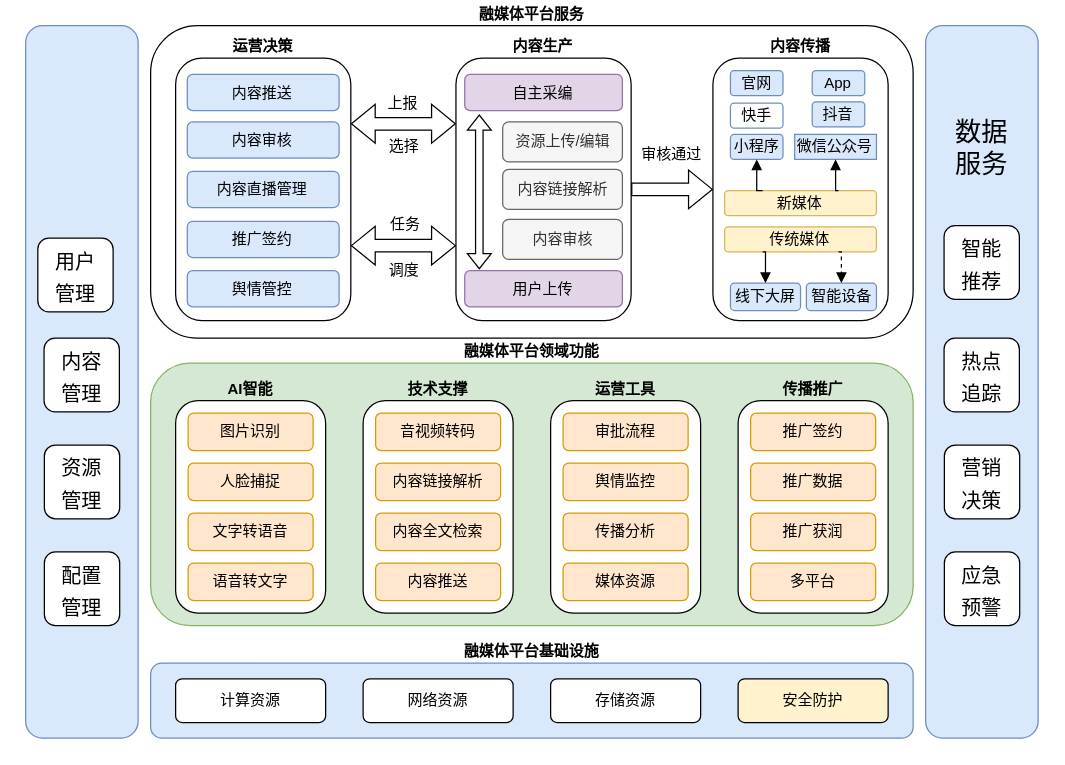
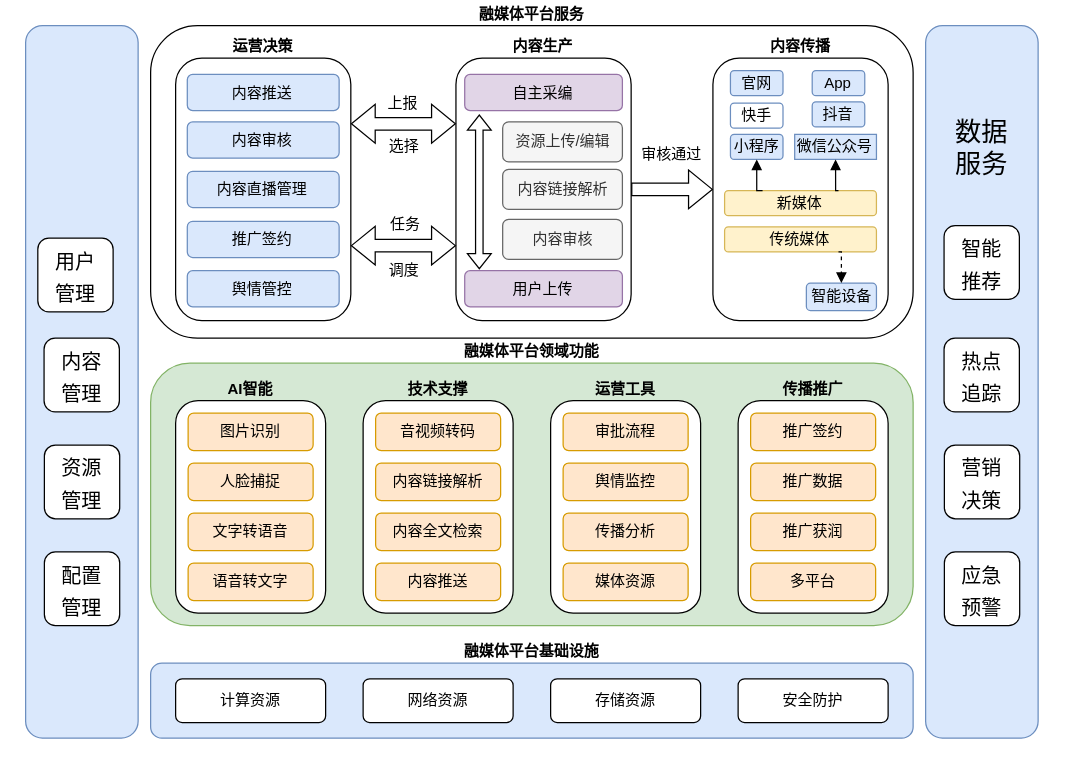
  <mxCell id="0" />
  <mxCell id="1" parent="0" />
  <mxCell id="2" value="融媒体平台基础设施" style="rounded=1;whiteSpace=wrap;html=1;labelPosition=center;verticalLabelPosition=top;align=center;verticalAlign=bottom;fontStyle=1;fillColor=#dae8fc;strokeColor=#6c8ebf;" parent="1" vertex="1"><mxGeometry x="120" y="530" width="610" height="60" as="geometry" /></mxCell>
  <mxCell id="3" value="计算资源" style="rounded=1;whiteSpace=wrap;html=1;" parent="1" vertex="1"><mxGeometry x="140" y="542.5" width="120" height="35" as="geometry" /></mxCell>
  <mxCell id="4" value="网络资源" style="rounded=1;whiteSpace=wrap;html=1;" parent="1" vertex="1"><mxGeometry x="290" y="542.5" width="120" height="35" as="geometry" /></mxCell>
  <mxCell id="5" value="存储资源" style="rounded=1;whiteSpace=wrap;html=1;" parent="1" vertex="1"><mxGeometry x="440" y="542.5" width="120" height="35" as="geometry" /></mxCell>
- <mxCell id="6" value="安全防护" style="rounded=1;whiteSpace=wrap;html=1;fillColor=#fff2cc;" parent="1" vertex="1"><mxGeometry x="590" y="542.5" width="120" height="35" as="geometry" /></mxCell>
+ <mxCell id="6" value="安全防护" style="rounded=1;whiteSpace=wrap;html=1;" parent="1" vertex="1"><mxGeometry x="590" y="542.5" width="120" height="35" as="geometry" /></mxCell>
  <mxCell id="7" value="融媒体平台领域功能" style="rounded=1;whiteSpace=wrap;html=1;labelPosition=center;verticalLabelPosition=top;align=center;verticalAlign=bottom;fontStyle=1;fillColor=#d5e8d4;strokeColor=#82b366;" parent="1" vertex="1"><mxGeometry x="120" y="290" width="610" height="210" as="geometry" /></mxCell>
  <mxCell id="8" value="" style="group;" parent="1" vertex="1" connectable="0"><mxGeometry x="140" y="320" width="120" height="170" as="geometry" /></mxCell>
  <mxCell id="9" value="AI智能" style="rounded=1;whiteSpace=wrap;html=1;labelPosition=center;verticalLabelPosition=top;align=center;verticalAlign=bottom;fontStyle=1" parent="8" vertex="1"><mxGeometry width="120" height="170" as="geometry" /></mxCell>
  <mxCell id="10" value="图片识别" style="rounded=1;whiteSpace=wrap;html=1;fillColor=#ffe6cc;strokeColor=#d79b00;" parent="8" vertex="1"><mxGeometry x="10" y="10" width="100" height="30" as="geometry" /></mxCell>
  <mxCell id="11" value="人脸捕捉" style="rounded=1;whiteSpace=wrap;html=1;fillColor=#ffe6cc;strokeColor=#d79b00;" parent="8" vertex="1"><mxGeometry x="10" y="50" width="100" height="30" as="geometry" /></mxCell>
  <mxCell id="12" value="文字转语音" style="rounded=1;whiteSpace=wrap;html=1;fillColor=#ffe6cc;strokeColor=#d79b00;" parent="8" vertex="1"><mxGeometry x="10" y="90" width="100" height="30" as="geometry" /></mxCell>
  <mxCell id="13" value="语音转文字" style="rounded=1;whiteSpace=wrap;html=1;fillColor=#ffe6cc;strokeColor=#d79b00;" parent="8" vertex="1"><mxGeometry x="10" y="130" width="100" height="30" as="geometry" /></mxCell>
  <mxCell id="14" style="edgeStyle=orthogonalEdgeStyle;rounded=0;orthogonalLoop=1;jettySize=auto;html=1;exitX=0.5;exitY=1;exitDx=0;exitDy=0;" parent="1" source="7" target="7" edge="1"><mxGeometry relative="1" as="geometry" /></mxCell>
  <mxCell id="15" value="技术支撑" style="rounded=1;whiteSpace=wrap;html=1;labelPosition=center;verticalLabelPosition=top;align=center;verticalAlign=bottom;fontStyle=1" parent="1" vertex="1"><mxGeometry x="290" y="320" width="120" height="170" as="geometry" /></mxCell>
  <mxCell id="16" value="音视频转码" style="rounded=1;whiteSpace=wrap;html=1;fillColor=#ffe6cc;strokeColor=#d79b00;" parent="1" vertex="1"><mxGeometry x="300" y="330" width="100" height="30" as="geometry" /></mxCell>
  <mxCell id="17" value="内容链接解析" style="rounded=1;whiteSpace=wrap;html=1;fillColor=#ffe6cc;strokeColor=#d79b00;" parent="1" vertex="1"><mxGeometry x="300" y="370" width="100" height="30" as="geometry" /></mxCell>
  <mxCell id="18" value="内容全文检索" style="rounded=1;whiteSpace=wrap;html=1;fillColor=#ffe6cc;strokeColor=#d79b00;" parent="1" vertex="1"><mxGeometry x="300" y="410" width="100" height="30" as="geometry" /></mxCell>
  <mxCell id="19" value="内容推送" style="rounded=1;whiteSpace=wrap;html=1;fillColor=#ffe6cc;strokeColor=#d79b00;" parent="1" vertex="1"><mxGeometry x="300" y="450" width="100" height="30" as="geometry" /></mxCell>
  <mxCell id="20" value="" style="group;" parent="1" vertex="1" connectable="0"><mxGeometry x="440" y="320" width="120" height="170" as="geometry" /></mxCell>
  <mxCell id="21" value="运营工具" style="rounded=1;whiteSpace=wrap;html=1;labelPosition=center;verticalLabelPosition=top;align=center;verticalAlign=bottom;fontStyle=1" parent="20" vertex="1"><mxGeometry width="120" height="170" as="geometry" /></mxCell>
  <mxCell id="22" value="审批流程" style="rounded=1;whiteSpace=wrap;html=1;fillColor=#ffe6cc;strokeColor=#d79b00;" parent="20" vertex="1"><mxGeometry x="10" y="10" width="100" height="30" as="geometry" /></mxCell>
  <mxCell id="23" value="舆情监控" style="rounded=1;whiteSpace=wrap;html=1;fillColor=#ffe6cc;strokeColor=#d79b00;" parent="20" vertex="1"><mxGeometry x="10" y="50" width="100" height="30" as="geometry" /></mxCell>
  <mxCell id="24" value="传播分析" style="rounded=1;whiteSpace=wrap;html=1;fillColor=#ffe6cc;strokeColor=#d79b00;" parent="20" vertex="1"><mxGeometry x="10" y="90" width="100" height="30" as="geometry" /></mxCell>
  <mxCell id="25" value="媒体资源" style="rounded=1;whiteSpace=wrap;html=1;fillColor=#ffe6cc;strokeColor=#d79b00;" parent="20" vertex="1"><mxGeometry x="10" y="130" width="100" height="30" as="geometry" /></mxCell>
  <mxCell id="26" value="" style="group;" parent="1" vertex="1" connectable="0"><mxGeometry x="590" y="320" width="120" height="170" as="geometry" /></mxCell>
  <mxCell id="27" value="传播推广" style="rounded=1;whiteSpace=wrap;html=1;labelPosition=center;verticalLabelPosition=top;align=center;verticalAlign=bottom;fontStyle=1" parent="26" vertex="1"><mxGeometry width="120" height="170" as="geometry" /></mxCell>
  <mxCell id="28" value="推广签约" style="rounded=1;whiteSpace=wrap;html=1;fillColor=#ffe6cc;strokeColor=#d79b00;" parent="26" vertex="1"><mxGeometry x="10" y="10" width="100" height="30" as="geometry" /></mxCell>
  <mxCell id="29" value="推广数据" style="rounded=1;whiteSpace=wrap;html=1;fillColor=#ffe6cc;strokeColor=#d79b00;" parent="26" vertex="1"><mxGeometry x="10" y="50" width="100" height="30" as="geometry" /></mxCell>
  <mxCell id="30" value="推广获润" style="rounded=1;whiteSpace=wrap;html=1;fillColor=#ffe6cc;strokeColor=#d79b00;" parent="26" vertex="1"><mxGeometry x="10" y="90" width="100" height="30" as="geometry" /></mxCell>
  <mxCell id="31" value="多平台" style="rounded=1;whiteSpace=wrap;html=1;fillColor=#ffe6cc;strokeColor=#d79b00;" parent="26" vertex="1"><mxGeometry x="10" y="130" width="100" height="30" as="geometry" /></mxCell>
  <mxCell id="32" value="融媒体平台服务" style="rounded=1;whiteSpace=wrap;html=1;fontStyle=1;labelPosition=center;verticalLabelPosition=top;align=center;verticalAlign=bottom;" parent="1" vertex="1"><mxGeometry x="120" y="20" width="610" height="250" as="geometry" /></mxCell>
  <mxCell id="33" value="" style="group" parent="1" vertex="1" connectable="0"><mxGeometry x="140" y="46" width="570" height="210" as="geometry" /></mxCell>
  <mxCell id="34" value="运营决策" style="rounded=1;whiteSpace=wrap;html=1;labelPosition=center;verticalLabelPosition=top;align=center;verticalAlign=bottom;fontStyle=1" parent="33" vertex="1"><mxGeometry width="140.164" height="210" as="geometry" /></mxCell>
  <mxCell id="35" value="内容生产" style="rounded=1;whiteSpace=wrap;html=1;labelPosition=center;verticalLabelPosition=top;align=center;verticalAlign=bottom;fontStyle=1" parent="33" vertex="1"><mxGeometry x="224.262" width="140.164" height="210" as="geometry" /></mxCell>
  <mxCell id="36" style="edgeStyle=orthogonalEdgeStyle;rounded=0;orthogonalLoop=1;jettySize=auto;html=1;exitX=1;exitY=0.25;exitDx=0;exitDy=0;entryX=0;entryY=0.25;entryDx=0;entryDy=0;shape=flexArrow;endArrow=block;startArrow=block;" parent="33" source="34" target="35" edge="1"><mxGeometry relative="1" as="geometry" /></mxCell>
  <mxCell id="37" value="内容传播" style="rounded=1;whiteSpace=wrap;html=1;labelPosition=center;verticalLabelPosition=top;align=center;verticalAlign=bottom;fontStyle=1" parent="33" vertex="1"><mxGeometry x="429.836" width="140.164" height="210" as="geometry" /></mxCell>
  <mxCell id="38" style="edgeStyle=orthogonalEdgeStyle;shape=flexArrow;rounded=0;orthogonalLoop=1;jettySize=auto;html=1;exitX=1;exitY=0.5;exitDx=0;exitDy=0;entryX=0;entryY=0.5;entryDx=0;entryDy=0;startArrow=none;endArrow=block;startFill=0;" parent="33" source="35" target="37" edge="1"><mxGeometry relative="1" as="geometry" /></mxCell>
  <mxCell id="39" value="上报" style="text;html=1;strokeColor=none;fillColor=none;align=center;verticalAlign=middle;whiteSpace=wrap;rounded=0;" parent="33" vertex="1"><mxGeometry x="154.18" y="21" width="56.066" height="30" as="geometry" /></mxCell>
  <mxCell id="40" value="选择" style="text;html=1;strokeColor=none;fillColor=none;align=center;verticalAlign=middle;whiteSpace=wrap;rounded=0;" parent="33" vertex="1"><mxGeometry x="155.115" y="56" width="56.066" height="30" as="geometry" /></mxCell>
  <mxCell id="41" style="edgeStyle=orthogonalEdgeStyle;rounded=0;orthogonalLoop=1;jettySize=auto;html=1;exitX=1;exitY=0.25;exitDx=0;exitDy=0;entryX=0;entryY=0.25;entryDx=0;entryDy=0;shape=flexArrow;endArrow=block;startArrow=block;" parent="33" edge="1"><mxGeometry relative="1" as="geometry"><mxPoint x="140.164" y="150" as="sourcePoint" /><mxPoint x="224.262" y="150" as="targetPoint" /></mxGeometry></mxCell>
  <mxCell id="42" value="任务" style="text;html=1;strokeColor=none;fillColor=none;align=center;verticalAlign=middle;whiteSpace=wrap;rounded=0;" parent="33" vertex="1"><mxGeometry x="156.049" y="118" width="56.066" height="30" as="geometry" /></mxCell>
  <mxCell id="43" value="调度" style="text;html=1;strokeColor=none;fillColor=none;align=center;verticalAlign=middle;whiteSpace=wrap;rounded=0;" parent="33" vertex="1"><mxGeometry x="155.115" y="155" width="56.066" height="30" as="geometry" /></mxCell>
  <mxCell id="44" value="审核通过" style="text;html=1;strokeColor=none;fillColor=none;align=center;verticalAlign=middle;whiteSpace=wrap;rounded=0;" parent="33" vertex="1"><mxGeometry x="369.098" y="62" width="56.066" height="30" as="geometry" /></mxCell>
  <mxCell id="45" value="新媒体" style="rounded=1;whiteSpace=wrap;html=1;fillColor=#fff2cc;strokeColor=#d6b656;" parent="33" vertex="1"><mxGeometry x="439.18" y="106" width="121.475" height="20" as="geometry" /></mxCell>
  <mxCell id="46" value="传统媒体" style="rounded=1;whiteSpace=wrap;html=1;fillColor=#fff2cc;strokeColor=#d6b656;" parent="33" vertex="1"><mxGeometry x="439.18" y="135" width="121.475" height="20" as="geometry" /></mxCell>
  <mxCell id="47" value="官网" style="rounded=1;whiteSpace=wrap;html=1;fillColor=#dae8fc;strokeColor=#6c8ebf;" parent="33" vertex="1"><mxGeometry x="443.852" y="10" width="42.049" height="20" as="geometry" /></mxCell>
  <mxCell id="48" value="微信公众号" style="rounded=1;whiteSpace=wrap;html=1;fillColor=#dae8fc;strokeColor=#6c8ebf;arcSize=0;" parent="33" vertex="1"><mxGeometry x="495.246" y="61" width="65.41" height="20" as="geometry" /></mxCell>
  <mxCell id="49" style="edgeStyle=orthogonalEdgeStyle;rounded=0;orthogonalLoop=1;jettySize=auto;html=1;exitX=0.75;exitY=0;exitDx=0;exitDy=0;entryX=0.5;entryY=1;entryDx=0;entryDy=0;startArrow=none;startFill=0;endArrow=block;" parent="33" source="45" target="48" edge="1"><mxGeometry relative="1" as="geometry" /></mxCell>
  <mxCell id="50" value="小程序" style="rounded=1;whiteSpace=wrap;html=1;fillColor=#dae8fc;strokeColor=#6c8ebf;" parent="33" vertex="1"><mxGeometry x="443.852" y="61" width="42.049" height="20" as="geometry" /></mxCell>
  <mxCell id="51" style="edgeStyle=orthogonalEdgeStyle;rounded=0;orthogonalLoop=1;jettySize=auto;html=1;exitX=0.25;exitY=0;exitDx=0;exitDy=0;entryX=0.5;entryY=1;entryDx=0;entryDy=0;startArrow=none;startFill=0;endArrow=block;" parent="33" source="45" target="50" edge="1"><mxGeometry relative="1" as="geometry" /></mxCell>
  <mxCell id="52" value="App" style="rounded=1;whiteSpace=wrap;html=1;fillColor=#dae8fc;strokeColor=#6c8ebf;" parent="33" vertex="1"><mxGeometry x="509.262" y="10" width="42.049" height="20" as="geometry" /></mxCell>
- <mxCell id="53" value="线下大屏" style="rounded=1;whiteSpace=wrap;html=1;fillColor=#dae8fc;strokeColor=#6c8ebf;" parent="33" vertex="1"><mxGeometry x="443.852" y="180" width="56.066" height="22" as="geometry" /></mxCell>
- <mxCell id="54" style="edgeStyle=orthogonalEdgeStyle;rounded=0;orthogonalLoop=1;jettySize=auto;html=1;exitX=0.25;exitY=1;exitDx=0;exitDy=0;entryX=0.5;entryY=0;entryDx=0;entryDy=0;startArrow=none;startFill=0;endArrow=block;" parent="33" source="46" target="53" edge="1"><mxGeometry relative="1" as="geometry" /></mxCell>
  <mxCell id="55" value="智能设备" style="rounded=1;whiteSpace=wrap;html=1;fillColor=#dae8fc;strokeColor=#6c8ebf;" parent="33" vertex="1"><mxGeometry x="504.59" y="180" width="56.066" height="22" as="geometry" /></mxCell>
  <mxCell id="56" style="edgeStyle=orthogonalEdgeStyle;rounded=0;orthogonalLoop=1;jettySize=auto;html=1;exitX=0.75;exitY=1;exitDx=0;exitDy=0;entryX=0.5;entryY=0;entryDx=0;entryDy=0;startArrow=none;startFill=0;endArrow=block;dashed=1;" parent="33" source="46" target="55" edge="1"><mxGeometry relative="1" as="geometry" /></mxCell>
  <mxCell id="57" value="快手" style="rounded=1;whiteSpace=wrap;html=1;fillColor=#ffffff;strokeColor=#6c8ebf;" parent="33" vertex="1"><mxGeometry x="443.852" y="36" width="42.049" height="20" as="geometry" /></mxCell>
  <mxCell id="58" value="抖音" style="rounded=1;whiteSpace=wrap;html=1;fillColor=#dae8fc;strokeColor=#6c8ebf;" parent="33" vertex="1"><mxGeometry x="509.262" y="35" width="42.049" height="20" as="geometry" /></mxCell>
  <mxCell id="59" value="自主采编" style="rounded=1;whiteSpace=wrap;html=1;fillColor=#e1d5e7;strokeColor=#9673a6;" parent="33" vertex="1"><mxGeometry x="231.27" y="13" width="126.148" height="29" as="geometry" /></mxCell>
  <mxCell id="60" value="用户上传" style="rounded=1;whiteSpace=wrap;html=1;fillColor=#e1d5e7;strokeColor=#9673a6;" parent="33" vertex="1"><mxGeometry x="231.27" y="170" width="126.148" height="29" as="geometry" /></mxCell>
  <mxCell id="61" value="资源上传/编辑" style="rounded=1;whiteSpace=wrap;html=1;fillColor=#f5f5f5;fontColor=#333333;strokeColor=#666666;" parent="33" vertex="1"><mxGeometry x="261.639" y="51" width="95.779" height="32" as="geometry" /></mxCell>
  <mxCell id="62" value="内容链接解析" style="rounded=1;whiteSpace=wrap;html=1;fillColor=#f5f5f5;fontColor=#333333;strokeColor=#666666;" parent="33" vertex="1"><mxGeometry x="261.639" y="89" width="95.779" height="32" as="geometry" /></mxCell>
  <mxCell id="63" value="内容审核" style="rounded=1;whiteSpace=wrap;html=1;fillColor=#f5f5f5;fontColor=#333333;strokeColor=#666666;" parent="33" vertex="1"><mxGeometry x="261.639" y="129" width="95.779" height="32" as="geometry" /></mxCell>
  <mxCell id="64" value="" style="shape=flexArrow;endArrow=classic;startArrow=classic;html=1;rounded=0;width=6;startSize=3.67;startWidth=12;endWidth=12;endSize=3.67;" parent="33" edge="1"><mxGeometry x="-1" y="124" width="100" height="100" relative="1" as="geometry"><mxPoint x="242.951" y="169" as="sourcePoint" /><mxPoint x="242.951" y="45" as="targetPoint" /><mxPoint x="94" y="120" as="offset" /></mxGeometry></mxCell>
  <mxCell id="65" value="内容推送" style="rounded=1;whiteSpace=wrap;html=1;fillColor=#dae8fc;strokeColor=#6c8ebf;" parent="33" vertex="1"><mxGeometry x="9.344" y="13" width="121.475" height="29" as="geometry" /></mxCell>
  <mxCell id="66" value="内容审核" style="rounded=1;whiteSpace=wrap;html=1;fillColor=#dae8fc;strokeColor=#6c8ebf;" parent="33" vertex="1"><mxGeometry x="9.344" y="51" width="121.475" height="29" as="geometry" /></mxCell>
  <mxCell id="67" value="内容直播管理" style="rounded=1;whiteSpace=wrap;html=1;fillColor=#dae8fc;strokeColor=#6c8ebf;" parent="33" vertex="1"><mxGeometry x="9.344" y="90.5" width="121.475" height="29" as="geometry" /></mxCell>
  <mxCell id="68" value="推广签约" style="rounded=1;whiteSpace=wrap;html=1;fillColor=#dae8fc;strokeColor=#6c8ebf;" parent="33" vertex="1"><mxGeometry x="9.344" y="130.5" width="121.475" height="29" as="geometry" /></mxCell>
  <mxCell id="69" value="舆情管控" style="rounded=1;whiteSpace=wrap;html=1;fillColor=#dae8fc;strokeColor=#6c8ebf;" parent="33" vertex="1"><mxGeometry x="9.344" y="170" width="121.475" height="29" as="geometry" /></mxCell>
  <mxCell id="70" value="" style="group" parent="1" vertex="1" connectable="0"><mxGeometry x="20" y="20" width="90" height="570" as="geometry" /></mxCell>
  <mxCell id="71" value="" style="rounded=1;whiteSpace=wrap;html=1;fillColor=#dae8fc;strokeColor=#6c8ebf;" parent="70" vertex="1"><mxGeometry width="90" height="570" as="geometry" /></mxCell>
  <mxCell id="72" value="&lt;font style=&quot;font-size: 16px;&quot;&gt;用户&lt;br&gt;管理&lt;/font&gt;" style="rounded=1;whiteSpace=wrap;html=1;fontSize=21;" parent="70" vertex="1"><mxGeometry x="9.75" y="170" width="60.25" height="59" as="geometry" /></mxCell>
  <mxCell id="73" value="&lt;span style=&quot;font-size: 16px;&quot;&gt;内容&lt;br&gt;管理&lt;/span&gt;" style="rounded=1;whiteSpace=wrap;html=1;fontSize=21;" parent="70" vertex="1"><mxGeometry x="14.75" y="250" width="60.25" height="59" as="geometry" /></mxCell>
  <mxCell id="74" value="&lt;font style=&quot;font-size: 16px;&quot;&gt;资源&lt;br&gt;管理&lt;/font&gt;" style="rounded=1;whiteSpace=wrap;html=1;fontSize=21;" parent="70" vertex="1"><mxGeometry x="15" y="335.5" width="60.25" height="59" as="geometry" /></mxCell>
  <mxCell id="75" value="&lt;font style=&quot;font-size: 16px;&quot;&gt;配置&lt;br&gt;管理&lt;/font&gt;" style="rounded=1;whiteSpace=wrap;html=1;fontSize=21;" parent="70" vertex="1"><mxGeometry x="15" y="421" width="60.25" height="59" as="geometry" /></mxCell>
  <mxCell id="76" value="" style="rounded=1;whiteSpace=wrap;html=1;fillColor=#dae8fc;strokeColor=#6c8ebf;" parent="1" vertex="1"><mxGeometry x="740" y="20" width="90" height="570" as="geometry" /></mxCell>
  <mxCell id="77" value="&lt;font style=&quot;font-size: 21px;&quot;&gt;&lt;br style=&quot;&quot;&gt;数据服务&lt;br&gt;&lt;/font&gt;" style="text;html=1;strokeColor=none;fillColor=none;align=center;verticalAlign=middle;whiteSpace=wrap;rounded=0;" parent="1" vertex="1"><mxGeometry x="755.25" y="90" width="60" height="30" as="geometry" /></mxCell>
  <mxCell id="78" value="&lt;span style=&quot;font-size: 16px;&quot;&gt;智能&lt;br&gt;推荐&lt;/span&gt;" style="rounded=1;whiteSpace=wrap;html=1;fontSize=21;" parent="1" vertex="1"><mxGeometry x="754.75" y="180" width="60.25" height="59" as="geometry" /></mxCell>
  <mxCell id="79" value="&lt;span style=&quot;font-size: 16px;&quot;&gt;热点&lt;br&gt;追踪&lt;/span&gt;" style="rounded=1;whiteSpace=wrap;html=1;fontSize=21;" parent="1" vertex="1"><mxGeometry x="754.75" y="270" width="60.25" height="59" as="geometry" /></mxCell>
  <mxCell id="80" value="&lt;span style=&quot;font-size: 16px;&quot;&gt;营销&lt;br&gt;决策&lt;/span&gt;" style="rounded=1;whiteSpace=wrap;html=1;fontSize=21;" parent="1" vertex="1"><mxGeometry x="755" y="355.5" width="60.25" height="59" as="geometry" /></mxCell>
  <mxCell id="81" value="&lt;span style=&quot;font-size: 16px;&quot;&gt;应急&lt;br&gt;预警&lt;/span&gt;" style="rounded=1;whiteSpace=wrap;html=1;fontSize=21;" parent="1" vertex="1"><mxGeometry x="755" y="441" width="60.25" height="59" as="geometry" /></mxCell>
